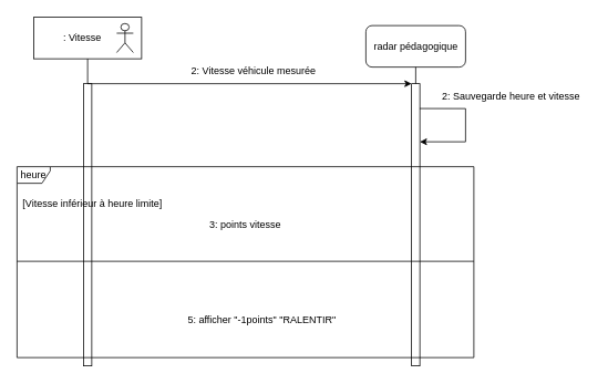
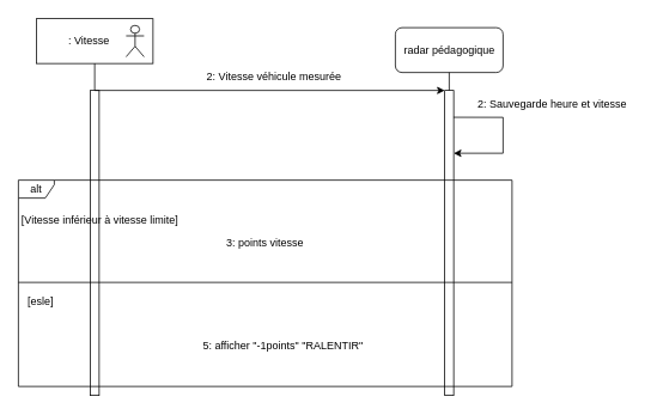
  <mxCell id="0" />
  <mxCell id="1" parent="0" />
  <mxCell id="2" value=": Vitesse&amp;nbsp; &amp;nbsp;&amp;nbsp;" style="html=1;" vertex="1" parent="1"><mxGeometry x="40" y="20" width="130" height="50" as="geometry" /></mxCell>
  <mxCell id="3" value="" style="shape=umlActor;verticalLabelPosition=bottom;verticalAlign=top;html=1;" vertex="1" parent="1"><mxGeometry x="140" y="27.5" width="20" height="35" as="geometry" /></mxCell>
  <mxCell id="4" value="radar pédagogique" style="html=1;rounded=1;" vertex="1" parent="1"><mxGeometry x="440" y="30" width="120" height="50" as="geometry" /></mxCell>
  <mxCell id="5" value="" style="html=1;" vertex="1" parent="1"><mxGeometry x="100" y="100" width="10" height="340" as="geometry" /></mxCell>
  <mxCell id="6" value="" style="html=1;" vertex="1" parent="1"><mxGeometry x="495" y="100" width="10" height="340" as="geometry" /></mxCell>
  <mxCell id="7" value="" style="endArrow=none;html=1;rounded=0;entryX=0.5;entryY=1;entryDx=0;entryDy=0;exitX=0.5;exitY=0;exitDx=0;exitDy=0;" edge="1" parent="1" source="5" target="2"><mxGeometry width="50" height="50" relative="1" as="geometry"><mxPoint x="80" y="120" as="sourcePoint" /><mxPoint x="130" y="70" as="targetPoint" /></mxGeometry></mxCell>
  <mxCell id="8" value="" style="endArrow=none;html=1;rounded=0;entryX=0.5;entryY=1;entryDx=0;entryDy=0;" edge="1" parent="1" target="4"><mxGeometry width="50" height="50" relative="1" as="geometry"><mxPoint x="500" y="100" as="sourcePoint" /><mxPoint x="115" y="80" as="targetPoint" /></mxGeometry></mxCell>
  <mxCell id="9" value="" style="endArrow=classic;html=1;rounded=0;exitX=0.5;exitY=0;exitDx=0;exitDy=0;entryX=0;entryY=0;entryDx=0;entryDy=0;" edge="1" parent="1" source="5" target="6"><mxGeometry width="50" height="50" relative="1" as="geometry"><mxPoint x="180" y="150" as="sourcePoint" /><mxPoint x="230" y="100" as="targetPoint" /></mxGeometry></mxCell>
  <mxCell id="10" value="2: Vitesse véhicule mesurée" style="text;html=1;strokeColor=none;fillColor=none;align=center;verticalAlign=middle;whiteSpace=wrap;rounded=0;strokeWidth=1;" vertex="1" parent="1"><mxGeometry x="220" y="70" width="170" height="30" as="geometry" /></mxCell>
  <mxCell id="11" value="" style="endArrow=none;html=1;rounded=0;exitX=0.975;exitY=0.088;exitDx=0;exitDy=0;exitPerimeter=0;" edge="1" parent="1" source="6"><mxGeometry width="50" height="50" relative="1" as="geometry"><mxPoint x="510" y="130" as="sourcePoint" /><mxPoint x="560" y="130" as="targetPoint" /></mxGeometry></mxCell>
  <mxCell id="12" value="" style="endArrow=none;html=1;rounded=0;" edge="1" parent="1"><mxGeometry width="50" height="50" relative="1" as="geometry"><mxPoint x="560" y="170" as="sourcePoint" /><mxPoint x="560" y="130" as="targetPoint" /></mxGeometry></mxCell>
  <mxCell id="13" value="" style="endArrow=classic;html=1;rounded=0;" edge="1" parent="1"><mxGeometry width="50" height="50" relative="1" as="geometry"><mxPoint x="560" y="170" as="sourcePoint" /><mxPoint x="505" y="170" as="targetPoint" /></mxGeometry></mxCell>
  <mxCell id="14" value="2: Sauvegarde heure et vitesse" style="text;html=1;strokeColor=none;fillColor=none;align=center;verticalAlign=middle;whiteSpace=wrap;rounded=0;strokeWidth=1;rotation=0;" vertex="1" parent="1"><mxGeometry x="520" y="100" width="190" height="30" as="geometry" /></mxCell>
- <mxCell id="15" value="heure" style="shape=umlFrame;whiteSpace=wrap;html=1;strokeWidth=1;width=40;height=20;" vertex="1" parent="1"><mxGeometry x="20" y="200" width="550" height="230" as="geometry" /></mxCell>
- <mxCell id="16" value="[Vitesse inférieur à heure limite]" style="text;html=1;strokeColor=none;fillColor=none;align=center;verticalAlign=middle;whiteSpace=wrap;rounded=0;strokeWidth=1;" vertex="1" parent="1"><mxGeometry x="21" y="230" width="180" height="30" as="geometry" /></mxCell>
+ <mxCell id="15" value="alt" style="shape=umlFrame;whiteSpace=wrap;html=1;strokeWidth=1;width=40;height=20;" vertex="1" parent="1"><mxGeometry x="20" y="200" width="550" height="230" as="geometry" /></mxCell>
+ <mxCell id="16" value="[Vitesse inférieur à vitesse limite]" style="text;html=1;strokeColor=none;fillColor=none;align=center;verticalAlign=middle;whiteSpace=wrap;rounded=0;strokeWidth=1;" vertex="1" parent="1"><mxGeometry x="21" y="230" width="180" height="30" as="geometry" /></mxCell>
+ <mxCell id="17" value="[esle]" style="text;html=1;strokeColor=none;fillColor=none;align=center;verticalAlign=middle;whiteSpace=wrap;rounded=0;strokeWidth=1;" vertex="1" parent="1"><mxGeometry x="20" y="320" width="50" height="30" as="geometry" /></mxCell>
  <mxCell id="18" value="" style="line;strokeWidth=1;fillColor=none;align=left;verticalAlign=middle;spacingTop=-1;spacingLeft=3;spacingRight=3;rotatable=0;labelPosition=right;points=[];portConstraint=eastwest;strokeColor=inherit;" vertex="1" parent="1"><mxGeometry x="20" y="310" width="550" height="8" as="geometry" /></mxCell>
  <mxCell id="19" value="3: points vitesse" style="text;html=1;strokeColor=none;fillColor=none;align=center;verticalAlign=middle;whiteSpace=wrap;rounded=0;strokeWidth=1;" vertex="1" parent="1"><mxGeometry x="210" y="255" width="170" height="30" as="geometry" /></mxCell>
  <mxCell id="20" value="5: afficher &quot;-1points&quot; &quot;RALENTIR&quot;" style="text;html=1;strokeColor=none;fillColor=none;align=center;verticalAlign=middle;whiteSpace=wrap;rounded=0;strokeWidth=1;" vertex="1" parent="1"><mxGeometry x="210" y="370" width="210" height="30" as="geometry" /></mxCell>
